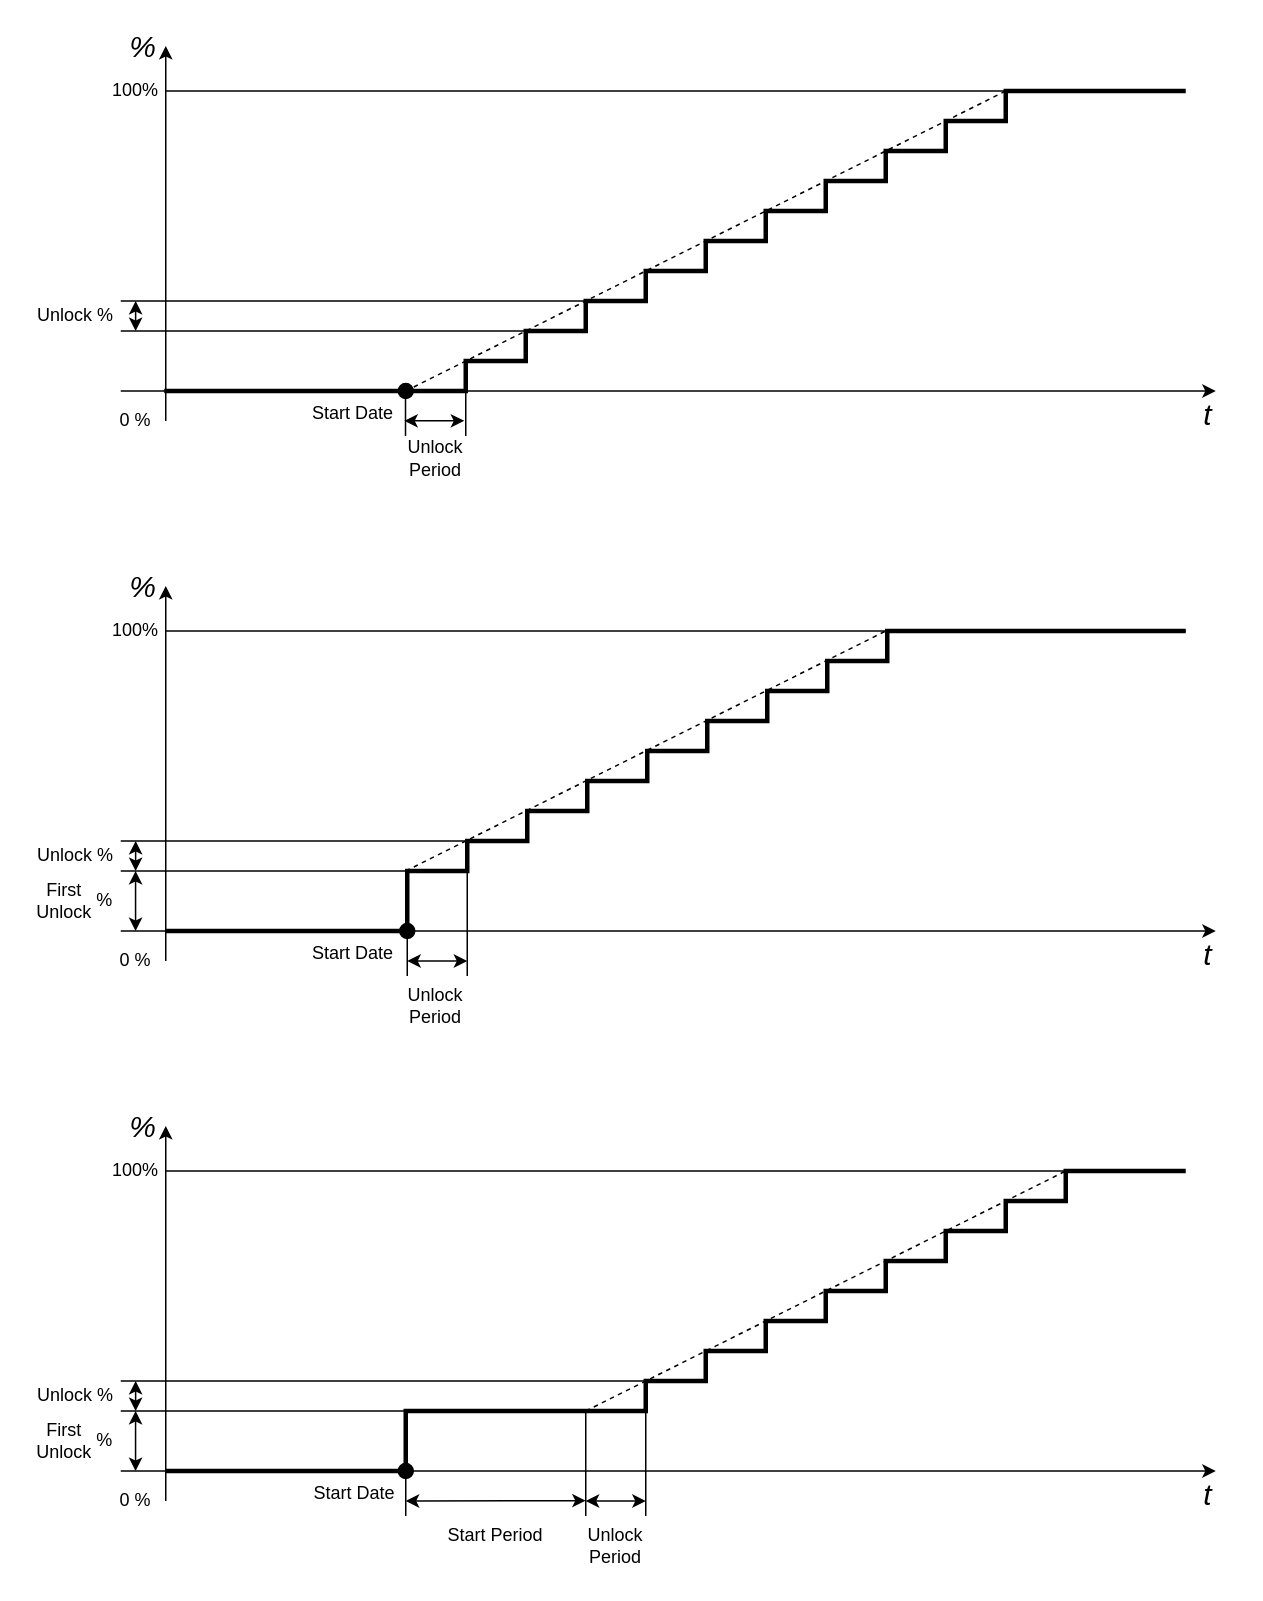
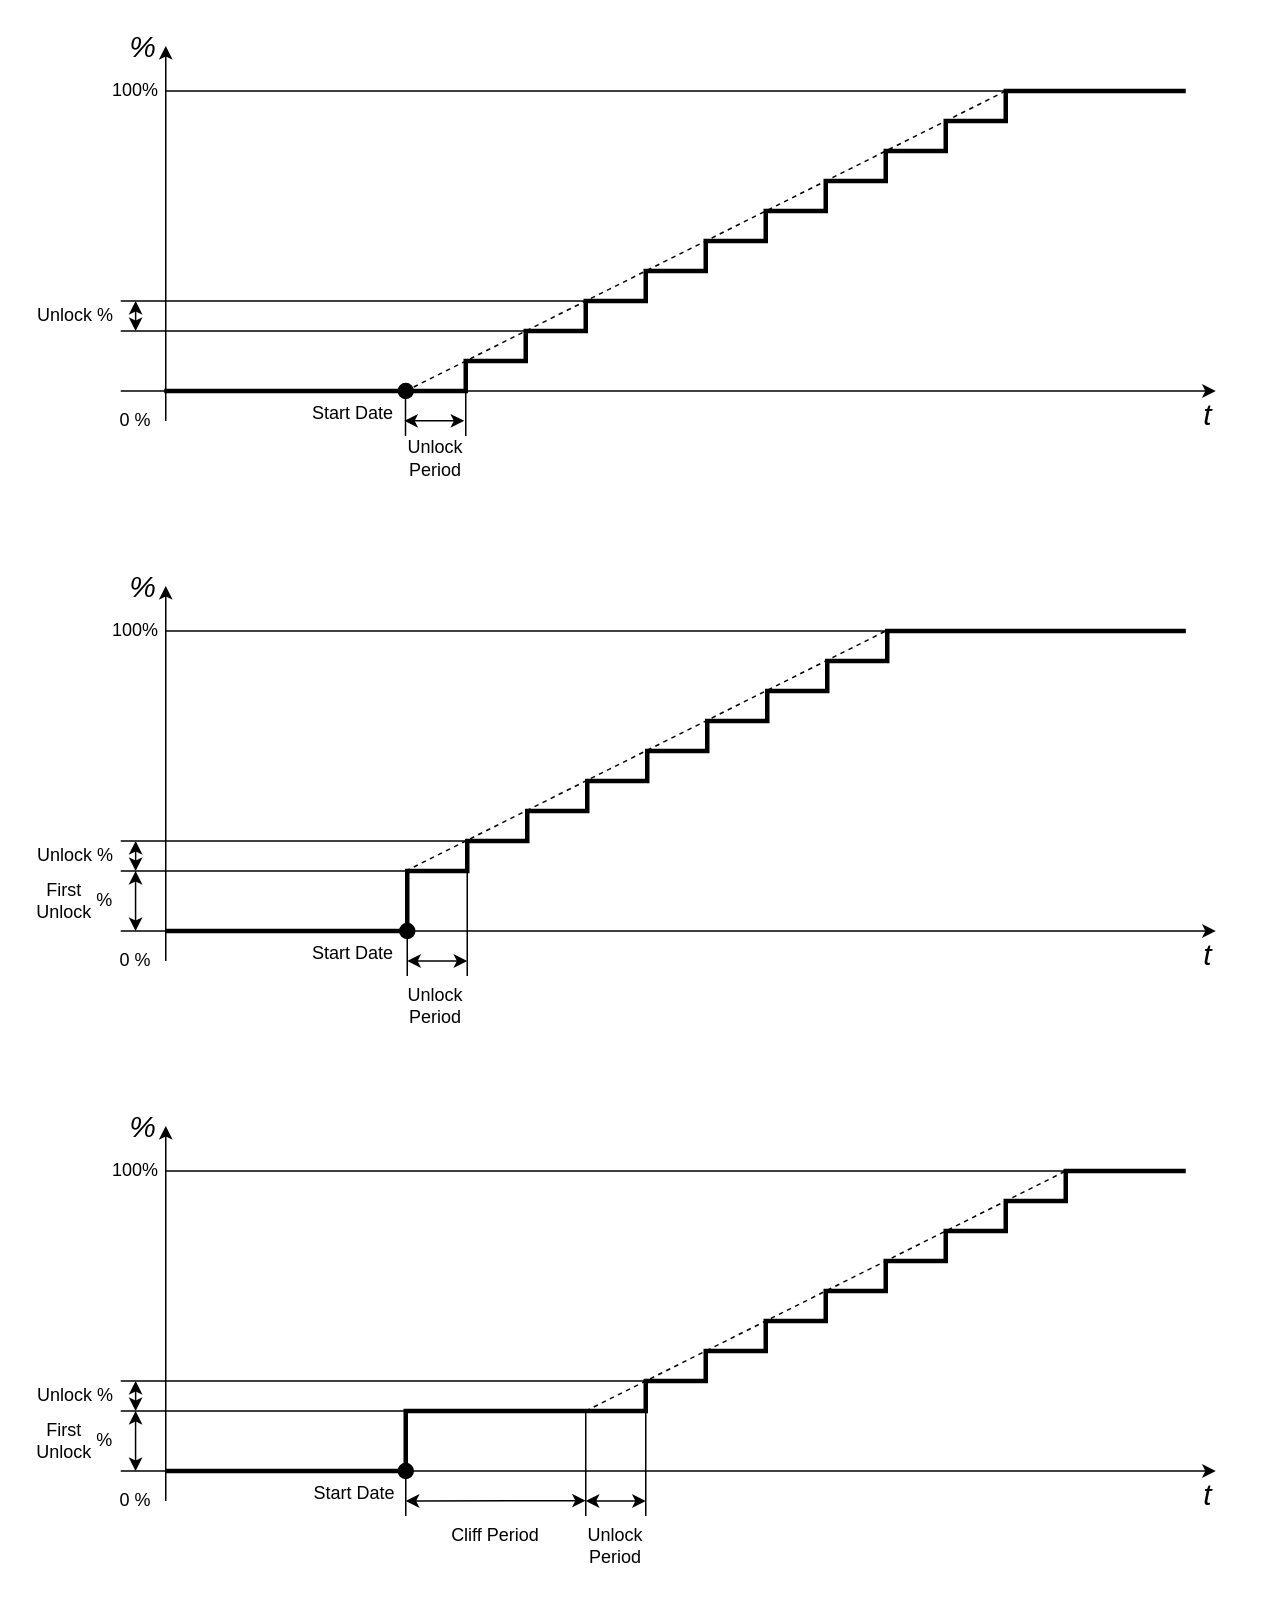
  <mxCell id="0" />
  <mxCell id="1" parent="0" />
  <mxCell id="2" value="" style="endArrow=classic;html=1;rounded=0;" edge="1" parent="1"><mxGeometry width="50" height="50" relative="1" as="geometry"><mxPoint x="110" y="280" as="sourcePoint" /><mxPoint x="110" y="30" as="targetPoint" /></mxGeometry></mxCell>
  <mxCell id="3" value="" style="endArrow=classic;html=1;rounded=0;" edge="1" parent="1"><mxGeometry width="50" height="50" relative="1" as="geometry"><mxPoint x="80" y="260" as="sourcePoint" /><mxPoint x="810" y="260" as="targetPoint" /></mxGeometry></mxCell>
  <mxCell id="4" value="" style="endArrow=none;html=1;rounded=0;strokeColor=#000000;strokeWidth=3;edgeStyle=orthogonalEdgeStyle;" edge="1" parent="1"><mxGeometry width="50" height="50" relative="1" as="geometry"><mxPoint x="109" y="260" as="sourcePoint" /><mxPoint x="790" y="60" as="targetPoint" /><Array as="points"><mxPoint x="310" y="260" /><mxPoint x="310" y="240" /><mxPoint x="350" y="240" /><mxPoint x="350" y="220" /><mxPoint x="390" y="220" /><mxPoint x="390" y="200" /><mxPoint x="430" y="200" /><mxPoint x="430" y="180" /><mxPoint x="470" y="180" /><mxPoint x="470" y="160" /><mxPoint x="510" y="160" /><mxPoint x="510" y="140" /><mxPoint x="550" y="140" /><mxPoint x="550" y="120" /><mxPoint x="590" y="120" /><mxPoint x="590" y="100" /><mxPoint x="630" y="100" /><mxPoint x="630" y="80" /><mxPoint x="670" y="80" /><mxPoint x="670" y="60" /></Array></mxGeometry></mxCell>
  <mxCell id="5" value="" style="endArrow=none;html=1;rounded=0;" edge="1" parent="1"><mxGeometry width="50" height="50" relative="1" as="geometry"><mxPoint x="310" y="290" as="sourcePoint" /><mxPoint x="310" y="260" as="targetPoint" /></mxGeometry></mxCell>
  <mxCell id="6" value="Unlock Period" style="text;strokeColor=none;align=center;fillColor=none;html=1;verticalAlign=middle;whiteSpace=wrap;rounded=0;" vertex="1" parent="1"><mxGeometry x="270" y="290" width="40" height="30" as="geometry" /></mxCell>
  <mxCell id="7" value="" style="endArrow=classic;startArrow=classic;html=1;rounded=0;" edge="1" parent="1"><mxGeometry width="50" height="50" relative="1" as="geometry"><mxPoint x="269" y="279.89" as="sourcePoint" /><mxPoint x="309" y="279.89" as="targetPoint" /></mxGeometry></mxCell>
  <mxCell id="8" value="" style="endArrow=none;html=1;rounded=0;" edge="1" parent="1"><mxGeometry width="50" height="50" relative="1" as="geometry"><mxPoint x="110" y="60" as="sourcePoint" /><mxPoint x="710" y="60" as="targetPoint" /></mxGeometry></mxCell>
  <mxCell id="9" value="100%" style="text;strokeColor=none;align=center;fillColor=none;html=1;verticalAlign=middle;whiteSpace=wrap;rounded=0;" vertex="1" parent="1"><mxGeometry x="70" y="50" width="40" height="20" as="geometry" /></mxCell>
  <mxCell id="10" value="0 %" style="text;strokeColor=none;align=center;fillColor=none;html=1;verticalAlign=middle;whiteSpace=wrap;rounded=0;" vertex="1" parent="1"><mxGeometry x="70" y="270" width="40" height="20" as="geometry" /></mxCell>
  <mxCell id="11" value="" style="endArrow=none;html=1;rounded=0;" edge="1" parent="1"><mxGeometry width="50" height="50" relative="1" as="geometry"><mxPoint x="80" y="220" as="sourcePoint" /><mxPoint x="390" y="220" as="targetPoint" /></mxGeometry></mxCell>
  <mxCell id="12" value="" style="endArrow=none;html=1;rounded=0;" edge="1" parent="1"><mxGeometry width="50" height="50" relative="1" as="geometry"><mxPoint x="80" y="200" as="sourcePoint" /><mxPoint x="430" y="200" as="targetPoint" /></mxGeometry></mxCell>
  <mxCell id="13" value="" style="endArrow=classic;startArrow=classic;html=1;rounded=0;" edge="1" parent="1"><mxGeometry width="50" height="50" relative="1" as="geometry"><mxPoint x="89.92" y="200" as="sourcePoint" /><mxPoint x="90" y="220" as="targetPoint" /><Array as="points"><mxPoint x="89.92" y="220" /></Array></mxGeometry></mxCell>
  <mxCell id="14" value="Unlock %" style="text;strokeColor=none;align=center;fillColor=none;html=1;verticalAlign=middle;whiteSpace=wrap;rounded=0;" vertex="1" parent="1"><mxGeometry x="20" y="200" width="60" height="20" as="geometry" /></mxCell>
  <mxCell id="15" value="&lt;i style=&quot;font-size: 20px;&quot;&gt;t&lt;/i&gt;" style="text;strokeColor=none;align=center;fillColor=none;html=1;verticalAlign=middle;whiteSpace=wrap;rounded=0;fontSize=20;" vertex="1" parent="1"><mxGeometry x="790" y="265" width="30" height="20" as="geometry" /></mxCell>
  <mxCell id="16" value="&lt;i style=&quot;font-size: 20px;&quot;&gt;%&lt;/i&gt;" style="text;strokeColor=none;align=center;fillColor=none;html=1;verticalAlign=middle;whiteSpace=wrap;rounded=0;fontSize=20;" vertex="1" parent="1"><mxGeometry x="80" y="20" width="30" height="20" as="geometry" /></mxCell>
  <mxCell id="17" value="" style="endArrow=none;html=1;rounded=0;dashed=1;" edge="1" parent="1"><mxGeometry width="50" height="50" relative="1" as="geometry"><mxPoint x="270" y="260" as="sourcePoint" /><mxPoint x="670" y="60" as="targetPoint" /></mxGeometry></mxCell>
  <mxCell id="18" value="" style="endArrow=classic;html=1;rounded=0;" edge="1" parent="1"><mxGeometry width="50" height="50" relative="1" as="geometry"><mxPoint x="110" y="640" as="sourcePoint" /><mxPoint x="110" y="390" as="targetPoint" /></mxGeometry></mxCell>
  <mxCell id="19" value="" style="endArrow=classic;html=1;rounded=0;" edge="1" parent="1"><mxGeometry width="50" height="50" relative="1" as="geometry"><mxPoint x="80" y="620" as="sourcePoint" /><mxPoint x="810" y="620" as="targetPoint" /></mxGeometry></mxCell>
  <mxCell id="20" value="Start Date" style="text;strokeColor=none;align=center;fillColor=none;html=1;verticalAlign=middle;whiteSpace=wrap;rounded=0;" vertex="1" parent="1"><mxGeometry x="205" y="625" width="60" height="20" as="geometry" /></mxCell>
  <mxCell id="21" value="" style="endArrow=none;html=1;rounded=0;strokeColor=#000000;strokeWidth=3;edgeStyle=orthogonalEdgeStyle;" edge="1" parent="1"><mxGeometry width="50" height="50" relative="1" as="geometry"><mxPoint x="110" y="620" as="sourcePoint" /><mxPoint x="790" y="420" as="targetPoint" /><Array as="points"><mxPoint x="271" y="620" /><mxPoint x="271" y="580" /><mxPoint x="311" y="580" /><mxPoint x="311" y="560" /><mxPoint x="351" y="560" /><mxPoint x="351" y="540" /><mxPoint x="391" y="540" /><mxPoint x="391" y="520" /><mxPoint x="431" y="520" /><mxPoint x="431" y="500" /><mxPoint x="471" y="500" /><mxPoint x="471" y="480" /><mxPoint x="511" y="480" /><mxPoint x="511" y="460" /><mxPoint x="551" y="460" /><mxPoint x="551" y="440" /><mxPoint x="591" y="440" /><mxPoint x="591" y="420" /></Array></mxGeometry></mxCell>
  <mxCell id="22" value="" style="endArrow=none;html=1;rounded=0;" edge="1" parent="1"><mxGeometry width="50" height="50" relative="1" as="geometry"><mxPoint x="271" y="650" as="sourcePoint" /><mxPoint x="271" y="580" as="targetPoint" /></mxGeometry></mxCell>
  <mxCell id="23" value="" style="endArrow=none;html=1;rounded=0;" edge="1" parent="1"><mxGeometry width="50" height="50" relative="1" as="geometry"><mxPoint x="311" y="650" as="sourcePoint" /><mxPoint x="311" y="580" as="targetPoint" /></mxGeometry></mxCell>
  <mxCell id="24" value="" style="endArrow=classic;startArrow=classic;html=1;rounded=0;" edge="1" parent="1"><mxGeometry width="50" height="50" relative="1" as="geometry"><mxPoint x="89.88" y="580" as="sourcePoint" /><mxPoint x="89.88" y="620" as="targetPoint" /><Array as="points"><mxPoint x="89.88" y="600" /></Array></mxGeometry></mxCell>
  <mxCell id="25" value="Unlock Period" style="text;strokeColor=none;align=center;fillColor=none;html=1;verticalAlign=middle;whiteSpace=wrap;rounded=0;" vertex="1" parent="1"><mxGeometry x="270" y="655" width="40" height="30" as="geometry" /></mxCell>
  <mxCell id="26" value="" style="endArrow=classic;startArrow=classic;html=1;rounded=0;" edge="1" parent="1"><mxGeometry width="50" height="50" relative="1" as="geometry"><mxPoint x="271" y="640" as="sourcePoint" /><mxPoint x="311" y="640" as="targetPoint" /></mxGeometry></mxCell>
  <mxCell id="27" value="" style="endArrow=none;html=1;rounded=0;" edge="1" parent="1"><mxGeometry width="50" height="50" relative="1" as="geometry"><mxPoint x="110" y="420" as="sourcePoint" /><mxPoint x="790" y="420" as="targetPoint" /></mxGeometry></mxCell>
  <mxCell id="28" value="100%" style="text;strokeColor=none;align=center;fillColor=none;html=1;verticalAlign=middle;whiteSpace=wrap;rounded=0;" vertex="1" parent="1"><mxGeometry x="70" y="410" width="40" height="20" as="geometry" /></mxCell>
  <mxCell id="29" value="0 %" style="text;strokeColor=none;align=center;fillColor=none;html=1;verticalAlign=middle;whiteSpace=wrap;rounded=0;" vertex="1" parent="1"><mxGeometry x="70" y="630" width="40" height="20" as="geometry" /></mxCell>
  <mxCell id="30" value="" style="endArrow=none;html=1;rounded=0;" edge="1" parent="1"><mxGeometry width="50" height="50" relative="1" as="geometry"><mxPoint x="80" y="580" as="sourcePoint" /><mxPoint x="270" y="580" as="targetPoint" /></mxGeometry></mxCell>
  <mxCell id="31" value="First Unlock" style="text;strokeColor=none;align=center;fillColor=none;html=1;verticalAlign=middle;whiteSpace=wrap;rounded=0;" vertex="1" parent="1"><mxGeometry x="20" y="580" width="45" height="40" as="geometry" /></mxCell>
  <mxCell id="32" value="" style="endArrow=none;html=1;rounded=0;" edge="1" parent="1"><mxGeometry width="50" height="50" relative="1" as="geometry"><mxPoint x="80" y="560" as="sourcePoint" /><mxPoint x="310" y="560" as="targetPoint" /></mxGeometry></mxCell>
  <mxCell id="33" value="" style="endArrow=classic;startArrow=classic;html=1;rounded=0;" edge="1" parent="1"><mxGeometry width="50" height="50" relative="1" as="geometry"><mxPoint x="89.92" y="560" as="sourcePoint" /><mxPoint x="90" y="580" as="targetPoint" /><Array as="points"><mxPoint x="89.92" y="580" /></Array></mxGeometry></mxCell>
  <mxCell id="34" value="Unlock %" style="text;strokeColor=none;align=center;fillColor=none;html=1;verticalAlign=middle;whiteSpace=wrap;rounded=0;" vertex="1" parent="1"><mxGeometry x="20" y="560" width="60" height="20" as="geometry" /></mxCell>
  <mxCell id="35" value="" style="ellipse;whiteSpace=wrap;html=1;aspect=fixed;fillColor=#000000;" vertex="1" parent="1"><mxGeometry x="266" y="615" width="10" height="10" as="geometry" /></mxCell>
  <mxCell id="36" value="&lt;i style=&quot;font-size: 20px;&quot;&gt;%&lt;/i&gt;" style="text;strokeColor=none;align=center;fillColor=none;html=1;verticalAlign=middle;whiteSpace=wrap;rounded=0;fontSize=20;" vertex="1" parent="1"><mxGeometry x="80" y="380" width="30" height="20" as="geometry" /></mxCell>
  <mxCell id="37" value="" style="endArrow=none;html=1;rounded=0;dashed=1;" edge="1" parent="1"><mxGeometry width="50" height="50" relative="1" as="geometry"><mxPoint x="270" y="580" as="sourcePoint" /><mxPoint x="590" y="420" as="targetPoint" /></mxGeometry></mxCell>
  <mxCell id="38" value="%" style="text;strokeColor=none;align=center;fillColor=none;html=1;verticalAlign=middle;whiteSpace=wrap;rounded=0;" vertex="1" parent="1"><mxGeometry x="60" y="580" width="19" height="40" as="geometry" /></mxCell>
  <mxCell id="39" value="" style="endArrow=classic;html=1;rounded=0;" edge="1" parent="1"><mxGeometry width="50" height="50" relative="1" as="geometry"><mxPoint x="110" y="1000" as="sourcePoint" /><mxPoint x="110" y="750" as="targetPoint" /></mxGeometry></mxCell>
  <mxCell id="40" value="" style="endArrow=classic;html=1;rounded=0;" edge="1" parent="1"><mxGeometry width="50" height="50" relative="1" as="geometry"><mxPoint x="80" y="980" as="sourcePoint" /><mxPoint x="810" y="980" as="targetPoint" /></mxGeometry></mxCell>
  <mxCell id="41" value="Start Date" style="text;strokeColor=none;align=center;fillColor=none;html=1;verticalAlign=middle;whiteSpace=wrap;rounded=0;" vertex="1" parent="1"><mxGeometry x="206" y="985" width="60" height="20" as="geometry" /></mxCell>
  <mxCell id="42" value="" style="endArrow=none;html=1;rounded=0;strokeColor=#000000;strokeWidth=3;edgeStyle=orthogonalEdgeStyle;" edge="1" parent="1"><mxGeometry width="50" height="50" relative="1" as="geometry"><mxPoint x="110" y="980" as="sourcePoint" /><mxPoint x="790" y="780" as="targetPoint" /><Array as="points"><mxPoint x="270" y="980" /><mxPoint x="270" y="940" /><mxPoint x="430" y="940" /><mxPoint x="430" y="920" /><mxPoint x="470" y="920" /><mxPoint x="470" y="900" /><mxPoint x="510" y="900" /><mxPoint x="510" y="880" /><mxPoint x="550" y="880" /><mxPoint x="550" y="860" /><mxPoint x="590" y="860" /><mxPoint x="590" y="840" /><mxPoint x="630" y="840" /><mxPoint x="630" y="820" /><mxPoint x="670" y="820" /><mxPoint x="670" y="800" /><mxPoint x="710" y="800" /><mxPoint x="710" y="780" /></Array></mxGeometry></mxCell>
  <mxCell id="43" value="" style="endArrow=none;html=1;rounded=0;" edge="1" parent="1"><mxGeometry width="50" height="50" relative="1" as="geometry"><mxPoint x="390" y="1010" as="sourcePoint" /><mxPoint x="390" y="940" as="targetPoint" /></mxGeometry></mxCell>
- <mxCell id="44" value="Start Period" style="text;strokeColor=none;align=center;fillColor=none;html=1;verticalAlign=middle;whiteSpace=wrap;rounded=0;" vertex="1" parent="1"><mxGeometry x="270" y="1015" width="120" height="15" as="geometry" /></mxCell>
+ <mxCell id="44" value="Cliff Period" style="text;strokeColor=none;align=center;fillColor=none;html=1;verticalAlign=middle;whiteSpace=wrap;rounded=0;" vertex="1" parent="1"><mxGeometry x="270" y="1015" width="120" height="15" as="geometry" /></mxCell>
  <mxCell id="45" value="" style="endArrow=none;html=1;rounded=0;" edge="1" parent="1"><mxGeometry width="50" height="50" relative="1" as="geometry"><mxPoint x="430" y="1010" as="sourcePoint" /><mxPoint x="430" y="940" as="targetPoint" /></mxGeometry></mxCell>
  <mxCell id="46" value="" style="endArrow=none;html=1;rounded=0;" edge="1" parent="1"><mxGeometry width="50" height="50" relative="1" as="geometry"><mxPoint x="270" y="940" as="sourcePoint" /><mxPoint x="270" y="1010" as="targetPoint" /></mxGeometry></mxCell>
  <mxCell id="47" value="" style="endArrow=classic;startArrow=classic;html=1;rounded=0;" edge="1" parent="1"><mxGeometry width="50" height="50" relative="1" as="geometry"><mxPoint x="89.88" y="940" as="sourcePoint" /><mxPoint x="89.88" y="980" as="targetPoint" /><Array as="points"><mxPoint x="89.88" y="960" /></Array></mxGeometry></mxCell>
  <mxCell id="48" value="Unlock Period" style="text;strokeColor=none;align=center;fillColor=none;html=1;verticalAlign=middle;whiteSpace=wrap;rounded=0;" vertex="1" parent="1"><mxGeometry x="390" y="1015" width="40" height="30" as="geometry" /></mxCell>
  <mxCell id="49" value="" style="endArrow=classic;startArrow=classic;html=1;rounded=0;" edge="1" parent="1"><mxGeometry width="50" height="50" relative="1" as="geometry"><mxPoint x="390" y="1000" as="sourcePoint" /><mxPoint x="430" y="1000" as="targetPoint" /></mxGeometry></mxCell>
  <mxCell id="50" value="" style="endArrow=none;html=1;rounded=0;" edge="1" parent="1"><mxGeometry width="50" height="50" relative="1" as="geometry"><mxPoint x="110" y="780" as="sourcePoint" /><mxPoint x="710" y="780" as="targetPoint" /></mxGeometry></mxCell>
  <mxCell id="51" value="100%" style="text;strokeColor=none;align=center;fillColor=none;html=1;verticalAlign=middle;whiteSpace=wrap;rounded=0;" vertex="1" parent="1"><mxGeometry x="70" y="770" width="40" height="20" as="geometry" /></mxCell>
  <mxCell id="52" value="0 %" style="text;strokeColor=none;align=center;fillColor=none;html=1;verticalAlign=middle;whiteSpace=wrap;rounded=0;" vertex="1" parent="1"><mxGeometry x="70" y="990" width="40" height="20" as="geometry" /></mxCell>
  <mxCell id="53" value="" style="endArrow=none;html=1;rounded=0;" edge="1" parent="1"><mxGeometry width="50" height="50" relative="1" as="geometry"><mxPoint x="80" y="940" as="sourcePoint" /><mxPoint x="270" y="940" as="targetPoint" /></mxGeometry></mxCell>
  <mxCell id="54" value="First Unlock" style="text;strokeColor=none;align=center;fillColor=none;html=1;verticalAlign=middle;whiteSpace=wrap;rounded=0;" vertex="1" parent="1"><mxGeometry x="20" y="940" width="45" height="40" as="geometry" /></mxCell>
  <mxCell id="55" value="" style="endArrow=none;html=1;rounded=0;" edge="1" parent="1"><mxGeometry width="50" height="50" relative="1" as="geometry"><mxPoint x="80" y="920" as="sourcePoint" /><mxPoint x="430" y="920" as="targetPoint" /></mxGeometry></mxCell>
  <mxCell id="56" value="" style="endArrow=classic;startArrow=classic;html=1;rounded=0;" edge="1" parent="1"><mxGeometry width="50" height="50" relative="1" as="geometry"><mxPoint x="89.92" y="920" as="sourcePoint" /><mxPoint x="90" y="940" as="targetPoint" /><Array as="points"><mxPoint x="89.92" y="940" /></Array></mxGeometry></mxCell>
  <mxCell id="57" value="Unlock %" style="text;strokeColor=none;align=center;fillColor=none;html=1;verticalAlign=middle;whiteSpace=wrap;rounded=0;" vertex="1" parent="1"><mxGeometry x="20" y="920" width="60" height="20" as="geometry" /></mxCell>
  <mxCell id="58" value="" style="endArrow=classic;startArrow=classic;html=1;rounded=0;" edge="1" parent="1"><mxGeometry width="50" height="50" relative="1" as="geometry"><mxPoint x="270" y="1000" as="sourcePoint" /><mxPoint x="390" y="999.76" as="targetPoint" /></mxGeometry></mxCell>
  <mxCell id="59" value="" style="ellipse;whiteSpace=wrap;html=1;aspect=fixed;fillColor=#000000;" vertex="1" parent="1"><mxGeometry x="265" y="975" width="10" height="10" as="geometry" /></mxCell>
  <mxCell id="60" value="&lt;i style=&quot;font-size: 20px;&quot;&gt;%&lt;/i&gt;" style="text;strokeColor=none;align=center;fillColor=none;html=1;verticalAlign=middle;whiteSpace=wrap;rounded=0;fontSize=20;" vertex="1" parent="1"><mxGeometry x="80" y="740" width="30" height="20" as="geometry" /></mxCell>
  <mxCell id="61" value="" style="endArrow=none;html=1;rounded=0;dashed=1;" edge="1" parent="1"><mxGeometry width="50" height="50" relative="1" as="geometry"><mxPoint x="390" y="940" as="sourcePoint" /><mxPoint x="710" y="780" as="targetPoint" /></mxGeometry></mxCell>
  <mxCell id="62" value="%" style="text;strokeColor=none;align=center;fillColor=none;html=1;verticalAlign=middle;whiteSpace=wrap;rounded=0;" vertex="1" parent="1"><mxGeometry x="60" y="940" width="19" height="40" as="geometry" /></mxCell>
  <mxCell id="63" value="" style="endArrow=none;html=1;rounded=0;" edge="1" parent="1"><mxGeometry width="50" height="50" relative="1" as="geometry"><mxPoint x="269.84" y="290" as="sourcePoint" /><mxPoint x="269.84" y="260" as="targetPoint" /></mxGeometry></mxCell>
  <mxCell id="64" value="" style="ellipse;whiteSpace=wrap;html=1;aspect=fixed;fillColor=#000000;" vertex="1" parent="1"><mxGeometry x="265" y="255" width="10" height="10" as="geometry" /></mxCell>
  <mxCell id="65" value="Start Date" style="text;strokeColor=none;align=center;fillColor=none;html=1;verticalAlign=middle;whiteSpace=wrap;rounded=0;" vertex="1" parent="1"><mxGeometry x="205" y="265" width="60" height="20" as="geometry" /></mxCell>
  <mxCell id="66" value="&lt;i style=&quot;font-size: 20px;&quot;&gt;t&lt;/i&gt;" style="text;strokeColor=none;align=center;fillColor=none;html=1;verticalAlign=middle;whiteSpace=wrap;rounded=0;fontSize=20;" vertex="1" parent="1"><mxGeometry x="790" y="625" width="30" height="20" as="geometry" /></mxCell>
  <mxCell id="67" value="&lt;i style=&quot;font-size: 20px;&quot;&gt;t&lt;/i&gt;" style="text;strokeColor=none;align=center;fillColor=none;html=1;verticalAlign=middle;whiteSpace=wrap;rounded=0;fontSize=20;" vertex="1" parent="1"><mxGeometry x="790" y="985" width="30" height="20" as="geometry" /></mxCell>
